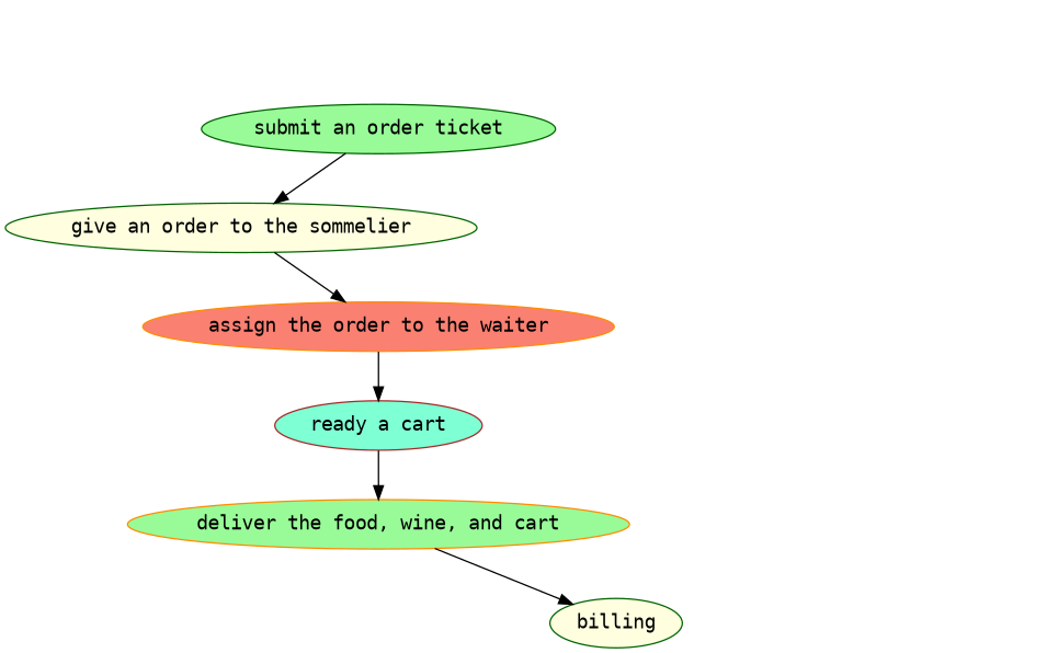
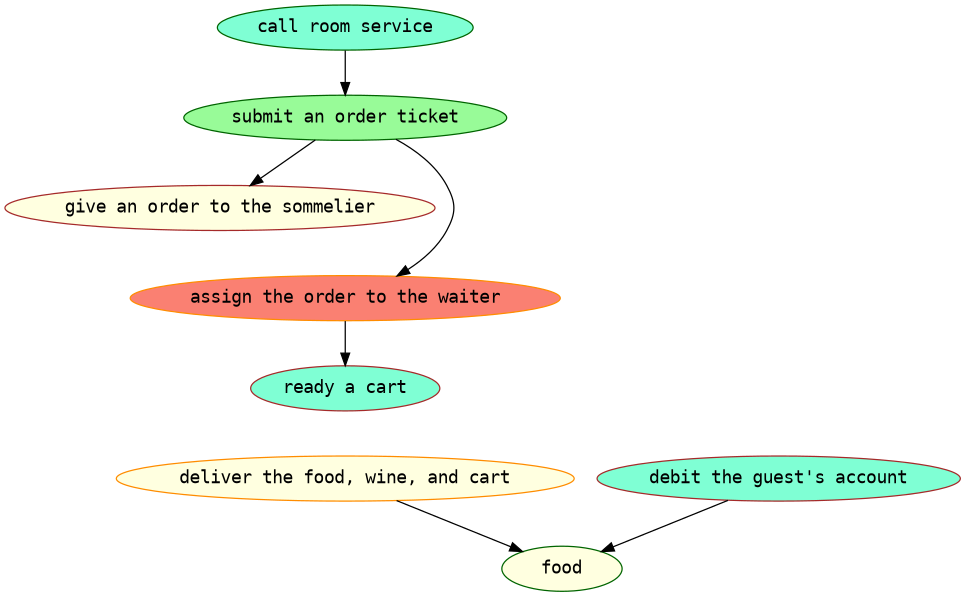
  strict digraph {
    fontname="DejaVu Sans Mono"
    node [color=darkgreen fillcolor=aquamarine fontname="DejaVu Sans Mono" style=filled]
    edge [attrs="{'type': 'flow', 'label': 'flow'}" fontname="DejaVu Sans Mono"]
+   "call room service" [attrs="{'type': 'Activity', 'label': 'call room service'}"]
    "submit an order ticket" [attrs="{'type': 'Activity', 'label': 'submit an order ticket'}" fillcolor=palegreen]
-   "give an order to the sommelier" [attrs="{'type': 'Activity', 'label': 'give an order to the sommelier'}" fillcolor=lightyellow]
+   "give an order to the sommelier" [attrs="{'type': 'Activity', 'label': 'give an order to the sommelier'}" color=brown fillcolor=lightyellow]
    "assign the order to the waiter" [attrs="{'type': 'Activity', 'label': 'assign the order to the waiter'}" color=darkorange fillcolor=salmon]
    "ready a cart" [attrs="{'type': 'Activity', 'label': 'ready a cart'}" color=brown]
-   "deliver the food, wine, and cart" [attrs="{'type': 'Activity', 'label': 'deliver the food, wine, and cart'}" color=darkorange fillcolor=palegreen]
-   billing [attrs="{'type': 'Activity', 'label': 'billing'}" fillcolor=lightyellow]
+   "deliver the food, wine, and cart" [attrs="{'type': 'Activity', 'label': 'deliver the food, wine, and cart'}" color=darkorange fillcolor=lightyellow]
+   billing [attrs="{'type': 'Activity', 'label': 'billing'}" fillcolor=lightyellow label=food]
+   "debit the guest's account" [attrs="{'type': 'Activity', 'label': \"debit the guest's account\"}" color=brown]
+   "call room service" -> "submit an order ticket"
    "submit an order ticket" -> "give an order to the sommelier"
-   "give an order to the sommelier" -> "assign the order to the waiter"
+   "submit an order ticket" -> "assign the order to the waiter"
    "assign the order to the waiter" -> "ready a cart"
-   "ready a cart" -> "deliver the food, wine, and cart"
    "deliver the food, wine, and cart" -> billing
+   "debit the guest's account" -> billing
  }
